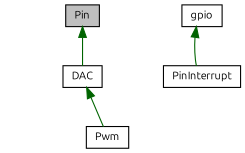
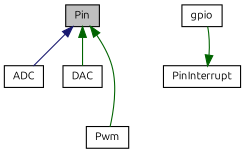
  digraph {
    fontname=Ubuntu
    node [color=black fillcolor=white fontname=Ubuntu fontsize=10 shape=record style=filled]
    edge [color=darkgreen dir=back fontname=Ubuntu fontsize=10 labelfontname=Helvetica labelfontsize=10 style=solid]
    n1 [fillcolor=grey75 fontcolor=black height=0.2 label=Pin width=0.4]
+   n2 [height=0.2 label=ADC width=0.4]
    n3 [height=0.2 label=DAC width=0.4]
    n4 [height=0.2 label=Pwm width=0.4]
    n5 [height=0.2 label=gpio width=0.4]
    n6 [height=0.2 label=PinInterrupt width=0.4]
+   n1 -> n2 [color=midnightblue]
    n1 -> n3
-   n3 -> n4
-   n5 -> n6
+   n1 -> n4
+   n6 -> n5
  }
